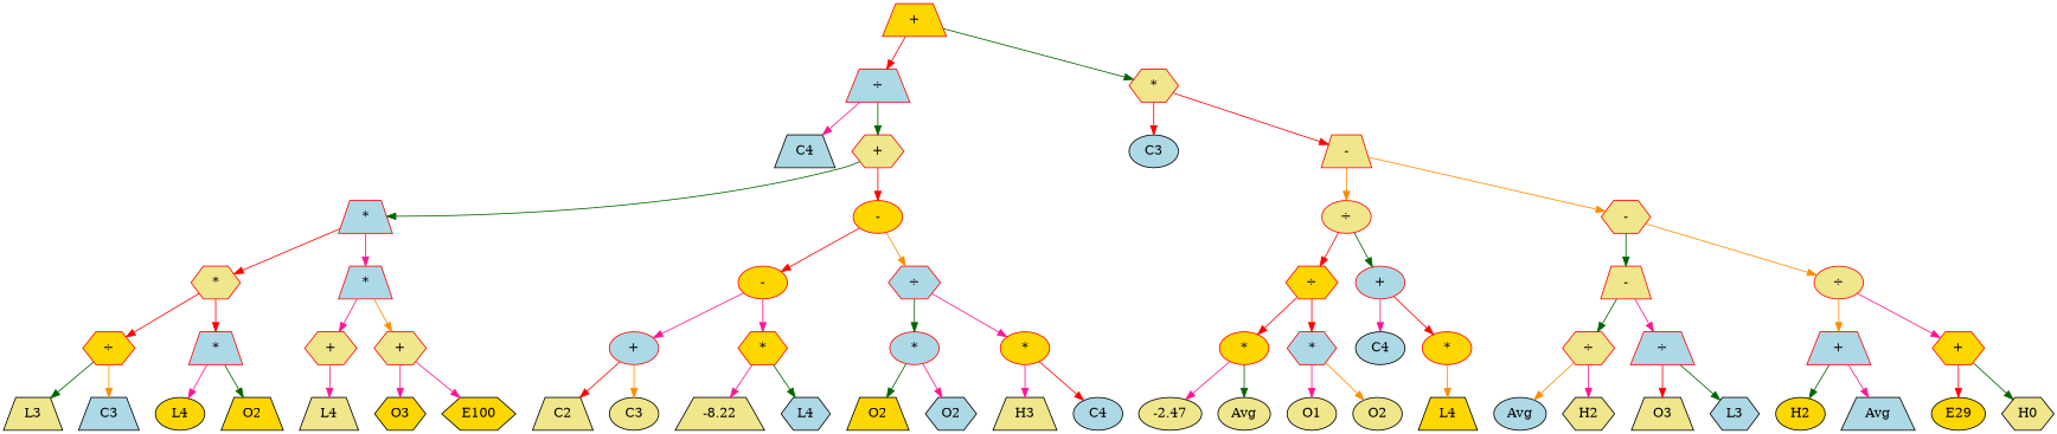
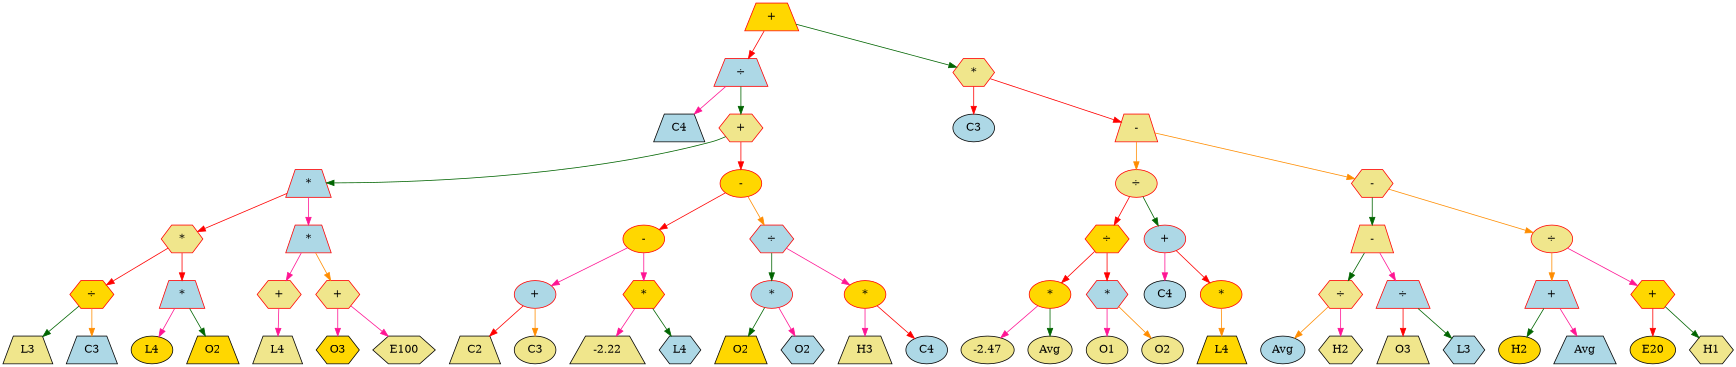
  digraph {
    node [color=red fillcolor=khaki shape=ellipse style=filled]
    edge [color=deeppink]
    n1 [fillcolor=gold label=" + " shape=trapezium]
    n2 [fillcolor=lightblue label=" ÷ " shape=trapezium]
    n3 [label=" * " shape=hexagon]
    n4 [fillcolor=lightblue label=C4 shape=trapezium color=""]
    n5 [label=" + " shape=hexagon]
    n6 [fillcolor=lightblue label=C3 color=""]
    n7 [label=" - " shape=trapezium]
    n8 [fillcolor=lightblue label=" * " shape=trapezium]
    n9 [fillcolor=gold label=" - "]
    n10 [label=" * " shape=hexagon]
    n11 [fillcolor=lightblue label=" * " shape=trapezium]
    n12 [fillcolor=gold label=" - "]
    n13 [fillcolor=lightblue label=" ÷ " shape=hexagon]
    n14 [fillcolor=gold label=" ÷ " shape=hexagon]
    n15 [fillcolor=lightblue label=" * " shape=trapezium]
    n16 [label=" + " shape=hexagon]
    n17 [label=" + " shape=hexagon]
    n18 [label=L3 shape=trapezium color=""]
    n19 [fillcolor=lightblue label=C3 shape=trapezium color=""]
    n20 [fillcolor=gold label=L4 color=""]
    n21 [fillcolor=gold label=O2 shape=trapezium color=""]
    n22 [label=L4 shape=trapezium color=""]
    n23 [fillcolor=gold label=O3 shape=hexagon color=""]
-   n24 [fillcolor=gold label=E100 shape=hexagon color=""]
+   n24 [label=E100 shape=hexagon color=""]
    n25 [fillcolor=lightblue label=" + "]
    n26 [fillcolor=gold label=" * " shape=hexagon]
    n27 [fillcolor=lightblue label=" * "]
    n28 [fillcolor=gold label=" * "]
    n29 [label=C2 shape=trapezium color=""]
    n30 [label=C3 color=""]
-   n31 [label=-8.22 shape=trapezium color=""]
+   n31 [label=-2.22 shape=trapezium color=""]
    n32 [fillcolor=lightblue label=L4 shape=hexagon color=""]
    n33 [fillcolor=gold label=O2 shape=trapezium color=""]
    n34 [fillcolor=lightblue label=O2 shape=hexagon color=""]
    n35 [label=H3 shape=trapezium color=""]
    n36 [fillcolor=lightblue label=C4 color=""]
    n37 [label=" ÷ "]
    n38 [label=" - " shape=hexagon]
    n39 [fillcolor=gold label=" ÷ " shape=hexagon]
    n40 [fillcolor=lightblue label=" + "]
    n41 [label=" - " shape=trapezium]
    n42 [label=" ÷ "]
    n43 [fillcolor=gold label=" * "]
    n44 [fillcolor=lightblue label=" * " shape=hexagon]
    n45 [fillcolor=lightblue label=C4 color=""]
    n46 [fillcolor=gold label=" * "]
    n47 [label=-2.47 color=""]
    n48 [label=Avg color=""]
    n49 [label=O1 color=""]
    n50 [label=O2 color=""]
    n51 [fillcolor=gold label=L4 shape=trapezium color=""]
    n52 [label=" ÷ " shape=hexagon]
    n53 [fillcolor=lightblue label=" ÷ " shape=trapezium]
    n54 [fillcolor=lightblue label=" + " shape=trapezium]
    n55 [fillcolor=gold label=" + " shape=hexagon]
    n56 [fillcolor=lightblue label=Avg color=""]
    n57 [label=H2 shape=hexagon color=""]
    n58 [label=O3 shape=trapezium color=""]
    n59 [fillcolor=lightblue label=L3 shape=hexagon color=""]
    n60 [fillcolor=gold label=H2 color=""]
    n61 [fillcolor=lightblue label=Avg shape=trapezium color=""]
-   n62 [fillcolor=gold label=E29 color=""]
-   n63 [label=H0 shape=hexagon color=""]
+   n62 [fillcolor=gold label=E20 color=""]
+   n63 [label=H1 shape=hexagon color=""]
    n1 -> n2 [color=red]
    n1 -> n3 [color=darkgreen]
    n2 -> n4
    n2 -> n5 [color=darkgreen]
    n3 -> n6 [color=red]
    n3 -> n7 [color=red]
    n5 -> n8 [color=darkgreen]
    n5 -> n9 [color=red]
    n7 -> n37 [color=darkorange]
    n7 -> n38 [color=darkorange]
    n8 -> n10 [color=red]
    n8 -> n11
    n9 -> n12 [color=red]
    n9 -> n13 [color=darkorange]
    n10 -> n14 [color=red]
    n10 -> n15 [color=red]
    n11 -> n16
    n11 -> n17 [color=darkorange]
    n12 -> n25
    n12 -> n26
    n13 -> n27 [color=darkgreen]
    n13 -> n28
    n14 -> n18 [color=darkgreen]
    n14 -> n19 [color=darkorange]
    n15 -> n20
    n15 -> n21 [color=darkgreen]
    n16 -> n22
    n17 -> n23
    n17 -> n24
    n25 -> n29 [color=red]
    n25 -> n30 [color=darkorange]
    n26 -> n31
    n26 -> n32 [color=darkgreen]
    n27 -> n33 [color=darkgreen]
    n27 -> n34
    n28 -> n35
    n28 -> n36 [color=red]
    n37 -> n39 [color=red]
    n37 -> n40 [color=darkgreen]
    n38 -> n41 [color=darkgreen]
    n38 -> n42 [color=darkorange]
    n39 -> n43 [color=red]
    n39 -> n44 [color=red]
    n40 -> n45
    n40 -> n46 [color=red]
    n41 -> n52 [color=darkgreen]
    n41 -> n53
    n42 -> n54 [color=darkorange]
    n42 -> n55
    n43 -> n47
    n43 -> n48 [color=darkgreen]
    n44 -> n49
    n44 -> n50 [color=darkorange]
    n46 -> n51 [color=darkorange]
    n52 -> n56 [color=darkorange]
    n52 -> n57
    n53 -> n58 [color=red]
    n53 -> n59 [color=darkgreen]
    n54 -> n60 [color=darkgreen]
    n54 -> n61
    n55 -> n62 [color=red]
    n55 -> n63 [color=darkgreen]
  }
